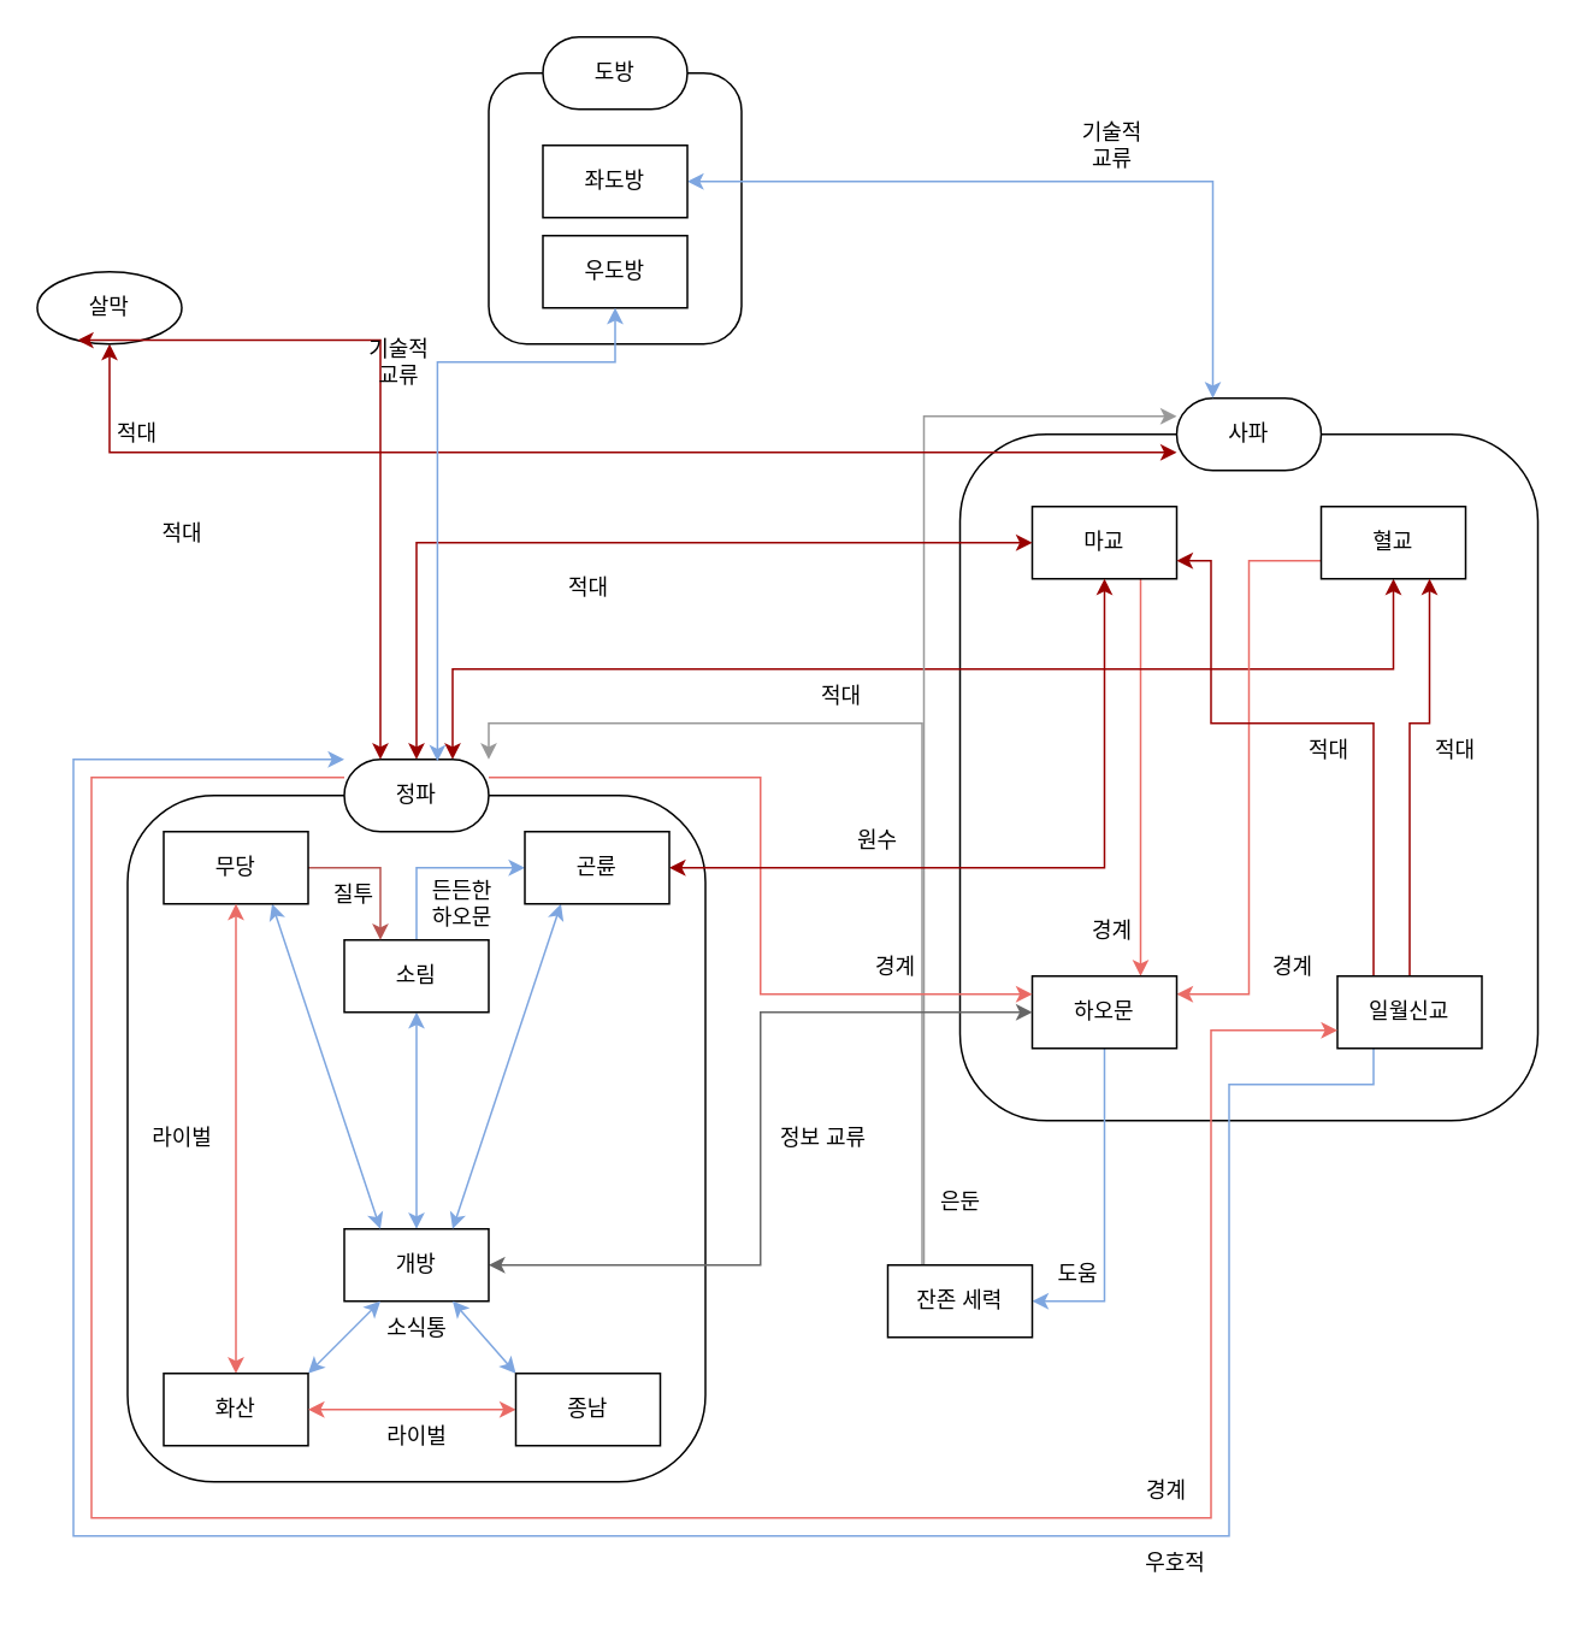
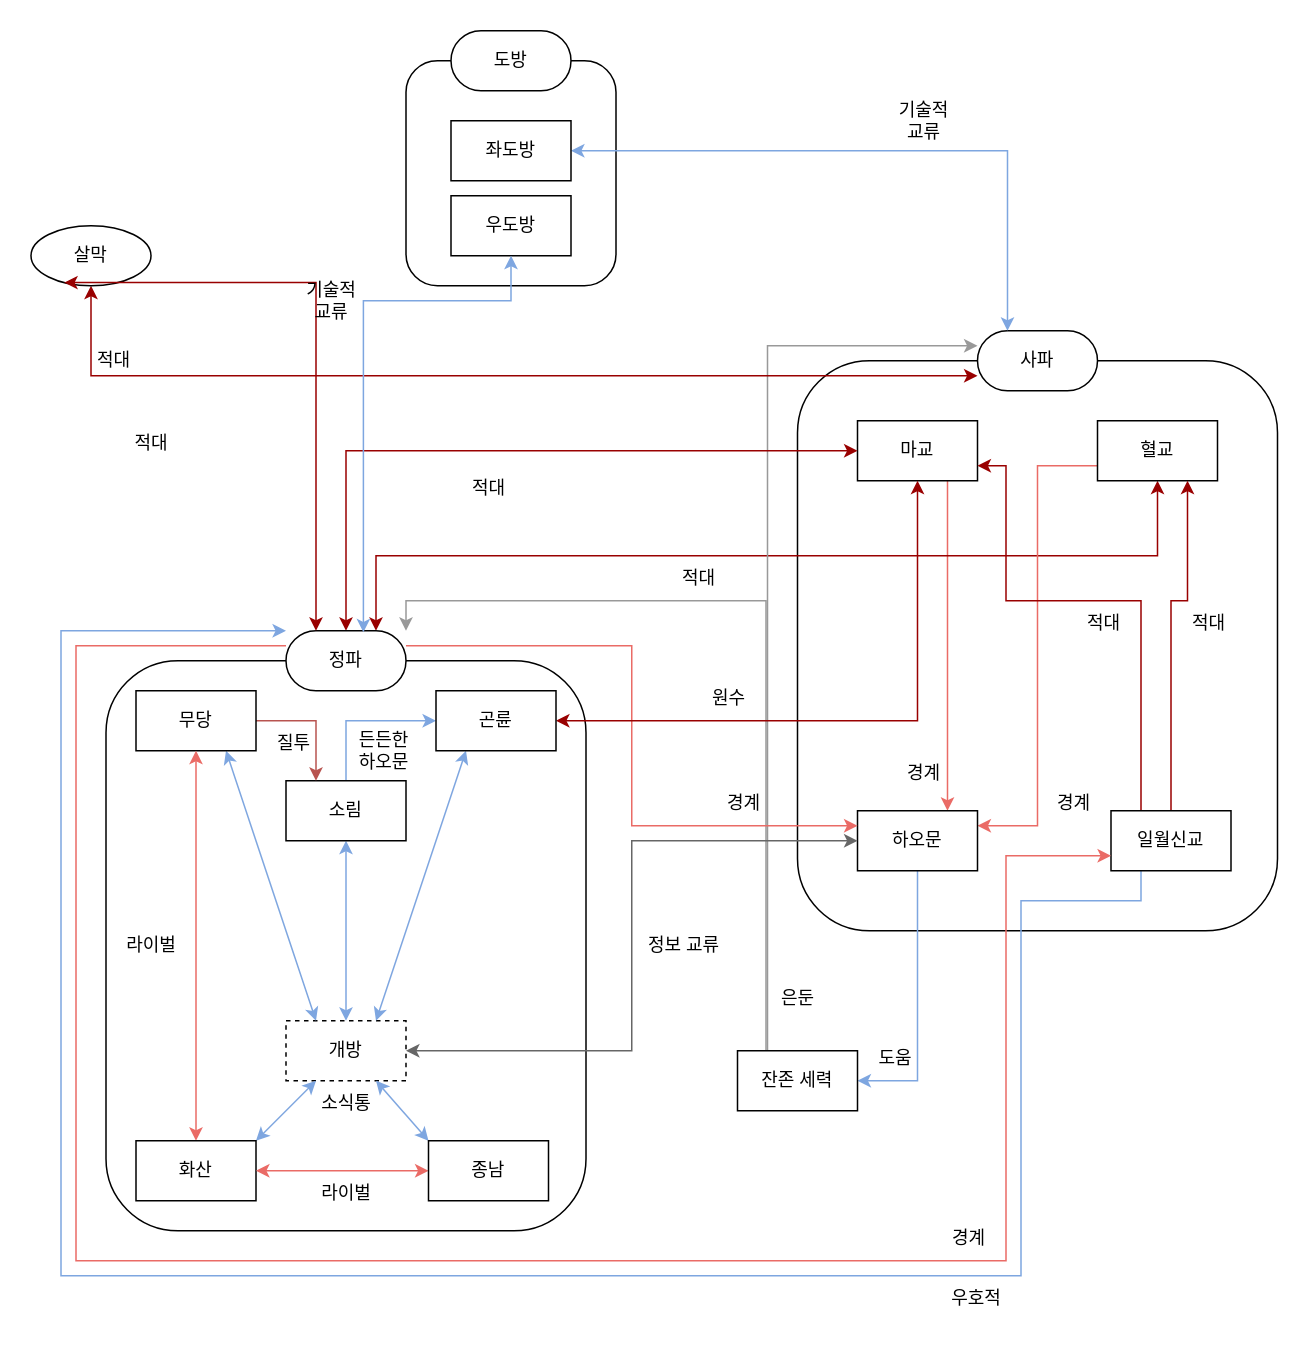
  <mxCell id="0" />
  <mxCell id="1" parent="0" />
  <mxCell id="2" value="" style="whiteSpace=wrap;html=1;fillColor=none;rounded=1;" parent="1" vertex="1"><mxGeometry x="270" y="40" width="140" height="150" as="geometry" /></mxCell>
  <mxCell id="3" value="" style="whiteSpace=wrap;html=1;fillColor=none;rounded=1;" parent="1" vertex="1"><mxGeometry x="531" y="240" width="320" height="380" as="geometry" /></mxCell>
  <mxCell id="4" value="사파" style="rounded=1;whiteSpace=wrap;html=1;arcSize=50;" parent="1" vertex="1"><mxGeometry x="651" y="220" width="80" height="40" as="geometry" /></mxCell>
  <mxCell id="5" style="edgeStyle=orthogonalEdgeStyle;rounded=0;orthogonalLoop=1;jettySize=auto;html=1;exitX=0.75;exitY=1;exitDx=0;exitDy=0;entryX=0.75;entryY=0;entryDx=0;entryDy=0;strokeColor=#EA6B66;" parent="1" source="6" target="11" edge="1"><mxGeometry relative="1" as="geometry" /></mxCell>
  <mxCell id="6" value="마교" style="whiteSpace=wrap;html=1;" parent="1" vertex="1"><mxGeometry x="571" y="280" width="80" height="40" as="geometry" /></mxCell>
  <mxCell id="7" style="edgeStyle=orthogonalEdgeStyle;rounded=0;orthogonalLoop=1;jettySize=auto;html=1;exitX=0.5;exitY=1;exitDx=0;exitDy=0;entryX=0.75;entryY=0;entryDx=0;entryDy=0;startArrow=classic;startFill=1;strokeColor=#990000;" parent="1" source="9" target="30" edge="1"><mxGeometry relative="1" as="geometry" /></mxCell>
  <mxCell id="8" style="edgeStyle=orthogonalEdgeStyle;rounded=0;orthogonalLoop=1;jettySize=auto;html=1;exitX=0;exitY=0.75;exitDx=0;exitDy=0;entryX=1;entryY=0.25;entryDx=0;entryDy=0;strokeColor=#EA6B66;" parent="1" source="9" target="11" edge="1"><mxGeometry relative="1" as="geometry" /></mxCell>
  <mxCell id="9" value="혈교" style="whiteSpace=wrap;html=1;" parent="1" vertex="1"><mxGeometry x="731" y="280" width="80" height="40" as="geometry" /></mxCell>
  <mxCell id="10" style="edgeStyle=orthogonalEdgeStyle;rounded=0;orthogonalLoop=1;jettySize=auto;html=1;exitX=0.5;exitY=1;exitDx=0;exitDy=0;entryX=1;entryY=0.5;entryDx=0;entryDy=0;strokeColor=#7EA6E0;" parent="1" source="11" target="22" edge="1"><mxGeometry relative="1" as="geometry" /></mxCell>
  <mxCell id="11" value="하오문" style="whiteSpace=wrap;html=1;" parent="1" vertex="1"><mxGeometry x="571" y="540" width="80" height="40" as="geometry" /></mxCell>
  <mxCell id="12" style="edgeStyle=orthogonalEdgeStyle;rounded=0;orthogonalLoop=1;jettySize=auto;html=1;exitX=0.25;exitY=1;exitDx=0;exitDy=0;entryX=0;entryY=0;entryDx=0;entryDy=0;strokeColor=#7EA6E0;" parent="1" source="15" target="30" edge="1"><mxGeometry relative="1" as="geometry"><Array as="points"><mxPoint x="760" y="600" /><mxPoint x="680" y="600" /><mxPoint x="680" y="850" /><mxPoint x="40" y="850" /><mxPoint x="40" y="420" /></Array></mxGeometry></mxCell>
  <mxCell id="13" style="edgeStyle=orthogonalEdgeStyle;rounded=0;orthogonalLoop=1;jettySize=auto;html=1;exitX=0.25;exitY=0;exitDx=0;exitDy=0;entryX=1;entryY=0.75;entryDx=0;entryDy=0;strokeColor=#990000;" parent="1" source="15" target="6" edge="1"><mxGeometry relative="1" as="geometry"><Array as="points"><mxPoint x="760" y="400" /><mxPoint x="670" y="400" /><mxPoint x="670" y="310" /></Array></mxGeometry></mxCell>
  <mxCell id="14" style="edgeStyle=orthogonalEdgeStyle;rounded=0;orthogonalLoop=1;jettySize=auto;html=1;exitX=0.5;exitY=0;exitDx=0;exitDy=0;entryX=0.75;entryY=1;entryDx=0;entryDy=0;strokeColor=#990000;" parent="1" source="15" target="9" edge="1"><mxGeometry relative="1" as="geometry"><Array as="points"><mxPoint x="780" y="400" /><mxPoint x="791" y="400" /></Array></mxGeometry></mxCell>
  <mxCell id="15" value="일월신교" style="whiteSpace=wrap;html=1;" parent="1" vertex="1"><mxGeometry x="740" y="540" width="80" height="40" as="geometry" /></mxCell>
  <mxCell id="16" value="도방" style="rounded=1;whiteSpace=wrap;html=1;arcSize=50;" parent="1" vertex="1"><mxGeometry x="300" y="20" width="80" height="40" as="geometry" /></mxCell>
  <mxCell id="17" style="edgeStyle=orthogonalEdgeStyle;rounded=0;orthogonalLoop=1;jettySize=auto;html=1;exitX=1;exitY=0.5;exitDx=0;exitDy=0;entryX=0.25;entryY=0;entryDx=0;entryDy=0;startArrow=classic;startFill=1;strokeColor=#7EA6E0;" parent="1" source="18" target="4" edge="1"><mxGeometry relative="1" as="geometry" /></mxCell>
  <mxCell id="18" value="좌도방" style="whiteSpace=wrap;html=1;" parent="1" vertex="1"><mxGeometry x="300" y="80" width="80" height="40" as="geometry" /></mxCell>
  <mxCell id="19" value="우도방" style="whiteSpace=wrap;html=1;" parent="1" vertex="1"><mxGeometry x="300" y="130" width="80" height="40" as="geometry" /></mxCell>
  <mxCell id="20" style="edgeStyle=orthogonalEdgeStyle;rounded=0;orthogonalLoop=1;jettySize=auto;html=1;exitX=0.25;exitY=0;exitDx=0;exitDy=0;entryX=1;entryY=0;entryDx=0;entryDy=0;strokeColor=#999999;" parent="1" source="22" target="30" edge="1"><mxGeometry relative="1" as="geometry"><Array as="points"><mxPoint x="510" y="700" /><mxPoint x="510" y="400" /><mxPoint x="270" y="400" /></Array></mxGeometry></mxCell>
  <mxCell id="21" style="edgeStyle=orthogonalEdgeStyle;rounded=0;orthogonalLoop=1;jettySize=auto;html=1;exitX=0.25;exitY=0;exitDx=0;exitDy=0;entryX=0;entryY=0.25;entryDx=0;entryDy=0;strokeColor=#999999;" parent="1" source="22" target="4" edge="1"><mxGeometry relative="1" as="geometry" /></mxCell>
  <mxCell id="22" value="잔존 세력" style="whiteSpace=wrap;html=1;" parent="1" vertex="1"><mxGeometry x="491" y="700" width="80" height="40" as="geometry" /></mxCell>
  <mxCell id="23" style="edgeStyle=orthogonalEdgeStyle;rounded=0;orthogonalLoop=1;jettySize=auto;html=1;exitX=0.5;exitY=1;exitDx=0;exitDy=0;entryX=0;entryY=0.75;entryDx=0;entryDy=0;strokeColor=#990000;startArrow=classic;startFill=1;" parent="1" source="24" target="4" edge="1"><mxGeometry relative="1" as="geometry" /></mxCell>
  <mxCell id="24" value="살막" style="ellipse;whiteSpace=wrap;html=1;" parent="1" vertex="1"><mxGeometry x="20" y="150" width="80" height="40" as="geometry" /></mxCell>
  <mxCell id="25" style="edgeStyle=orthogonalEdgeStyle;rounded=0;orthogonalLoop=1;jettySize=auto;html=1;exitX=0.5;exitY=0;exitDx=0;exitDy=0;entryX=0;entryY=0.5;entryDx=0;entryDy=0;strokeColor=#990000;endArrow=classic;endFill=1;startArrow=classic;startFill=1;" parent="1" source="30" target="6" edge="1"><mxGeometry relative="1" as="geometry" /></mxCell>
  <mxCell id="26" value="적대" style="text;html=1;align=center;verticalAlign=middle;resizable=0;points=[];autosize=1;strokeColor=none;fillColor=none;" parent="1" vertex="1"><mxGeometry x="300" y="310" width="50" height="30" as="geometry" /></mxCell>
  <mxCell id="27" value="" style="whiteSpace=wrap;html=1;fillColor=none;rounded=1;" parent="1" vertex="1"><mxGeometry x="70" y="440" width="320" height="380" as="geometry" /></mxCell>
  <mxCell id="28" style="edgeStyle=orthogonalEdgeStyle;rounded=0;orthogonalLoop=1;jettySize=auto;html=1;exitX=1;exitY=0.25;exitDx=0;exitDy=0;entryX=0;entryY=0.25;entryDx=0;entryDy=0;strokeColor=#EA6B66;" parent="1" source="30" target="11" edge="1"><mxGeometry relative="1" as="geometry" /></mxCell>
  <mxCell id="29" style="edgeStyle=orthogonalEdgeStyle;rounded=0;orthogonalLoop=1;jettySize=auto;html=1;exitX=0;exitY=0.25;exitDx=0;exitDy=0;entryX=0;entryY=0.75;entryDx=0;entryDy=0;strokeColor=#EA6B66;" parent="1" source="30" target="15" edge="1"><mxGeometry relative="1" as="geometry"><Array as="points"><mxPoint x="50" y="430" /><mxPoint x="50" y="840" /><mxPoint x="670" y="840" /><mxPoint x="670" y="570" /></Array></mxGeometry></mxCell>
  <mxCell id="30" value="정파" style="rounded=1;whiteSpace=wrap;html=1;arcSize=50;" parent="1" vertex="1"><mxGeometry x="190" y="420" width="80" height="40" as="geometry" /></mxCell>
  <mxCell id="31" style="rounded=0;orthogonalLoop=1;jettySize=auto;html=1;exitX=0.5;exitY=1;exitDx=0;exitDy=0;entryX=0.5;entryY=0;entryDx=0;entryDy=0;startArrow=classic;startFill=1;strokeColor=#7EA6E0;" parent="1" source="33" target="35" edge="1"><mxGeometry relative="1" as="geometry" /></mxCell>
  <mxCell id="32" style="edgeStyle=orthogonalEdgeStyle;rounded=0;orthogonalLoop=1;jettySize=auto;html=1;exitX=0.5;exitY=0;exitDx=0;exitDy=0;entryX=0;entryY=0.5;entryDx=0;entryDy=0;strokeColor=#7EA6E0;" parent="1" source="33" target="47" edge="1"><mxGeometry relative="1" as="geometry" /></mxCell>
  <mxCell id="33" value="소림" style="whiteSpace=wrap;html=1;" parent="1" vertex="1"><mxGeometry x="190" y="520" width="80" height="40" as="geometry" /></mxCell>
  <mxCell id="34" style="edgeStyle=orthogonalEdgeStyle;rounded=0;orthogonalLoop=1;jettySize=auto;html=1;exitX=1;exitY=0.5;exitDx=0;exitDy=0;entryX=0;entryY=0.5;entryDx=0;entryDy=0;strokeColor=#666666;startArrow=classic;startFill=1;" parent="1" source="35" target="11" edge="1"><mxGeometry relative="1" as="geometry" /></mxCell>
- <mxCell id="35" value="개방" style="whiteSpace=wrap;html=1;" parent="1" vertex="1"><mxGeometry x="190" y="680" width="80" height="40" as="geometry" /></mxCell>
+ <mxCell id="35" value="개방" style="whiteSpace=wrap;html=1;dashed=1;" parent="1" vertex="1"><mxGeometry x="190" y="680" width="80" height="40" as="geometry" /></mxCell>
  <mxCell id="36" style="rounded=0;orthogonalLoop=1;jettySize=auto;html=1;exitX=0.75;exitY=1;exitDx=0;exitDy=0;entryX=0.25;entryY=0;entryDx=0;entryDy=0;startArrow=classic;startFill=1;strokeColor=#7EA6E0;" parent="1" source="38" target="35" edge="1"><mxGeometry relative="1" as="geometry" /></mxCell>
  <mxCell id="37" style="edgeStyle=orthogonalEdgeStyle;rounded=0;orthogonalLoop=1;jettySize=auto;html=1;exitX=1;exitY=0.5;exitDx=0;exitDy=0;entryX=0.25;entryY=0;entryDx=0;entryDy=0;fillColor=#f8cecc;strokeColor=#b85450;" parent="1" source="38" target="33" edge="1"><mxGeometry relative="1" as="geometry" /></mxCell>
  <mxCell id="38" value="무당" style="whiteSpace=wrap;html=1;" parent="1" vertex="1"><mxGeometry x="90" y="460" width="80" height="40" as="geometry" /></mxCell>
  <mxCell id="39" style="edgeStyle=orthogonalEdgeStyle;rounded=0;orthogonalLoop=1;jettySize=auto;html=1;exitX=0.5;exitY=0;exitDx=0;exitDy=0;entryX=0.5;entryY=1;entryDx=0;entryDy=0;strokeColor=#EA6B66;startArrow=classic;startFill=1;" parent="1" source="41" target="38" edge="1"><mxGeometry relative="1" as="geometry" /></mxCell>
  <mxCell id="40" style="rounded=0;orthogonalLoop=1;jettySize=auto;html=1;exitX=1;exitY=0;exitDx=0;exitDy=0;entryX=0.25;entryY=1;entryDx=0;entryDy=0;startArrow=classic;startFill=1;strokeColor=#7EA6E0;" parent="1" source="41" target="35" edge="1"><mxGeometry relative="1" as="geometry" /></mxCell>
  <mxCell id="41" value="화산" style="whiteSpace=wrap;html=1;" parent="1" vertex="1"><mxGeometry x="90" y="760" width="80" height="40" as="geometry" /></mxCell>
  <mxCell id="42" style="edgeStyle=orthogonalEdgeStyle;rounded=0;orthogonalLoop=1;jettySize=auto;html=1;exitX=0;exitY=0.5;exitDx=0;exitDy=0;strokeColor=#EA6B66;startArrow=classic;startFill=1;" parent="1" source="44" target="41" edge="1"><mxGeometry relative="1" as="geometry" /></mxCell>
  <mxCell id="43" style="rounded=0;orthogonalLoop=1;jettySize=auto;html=1;exitX=0;exitY=0;exitDx=0;exitDy=0;entryX=0.75;entryY=1;entryDx=0;entryDy=0;startArrow=classic;startFill=1;strokeColor=#7EA6E0;" parent="1" source="44" target="35" edge="1"><mxGeometry relative="1" as="geometry" /></mxCell>
  <mxCell id="44" value="종남" style="whiteSpace=wrap;html=1;" parent="1" vertex="1"><mxGeometry x="285" y="760" width="80" height="40" as="geometry" /></mxCell>
  <mxCell id="45" style="rounded=0;orthogonalLoop=1;jettySize=auto;html=1;exitX=0.25;exitY=1;exitDx=0;exitDy=0;entryX=0.75;entryY=0;entryDx=0;entryDy=0;startArrow=classic;startFill=1;strokeColor=#7EA6E0;" parent="1" source="47" target="35" edge="1"><mxGeometry relative="1" as="geometry" /></mxCell>
  <mxCell id="46" style="edgeStyle=orthogonalEdgeStyle;rounded=0;orthogonalLoop=1;jettySize=auto;html=1;exitX=1;exitY=0.5;exitDx=0;exitDy=0;entryX=0.5;entryY=1;entryDx=0;entryDy=0;strokeColor=#990000;startArrow=classic;startFill=1;" parent="1" source="47" target="6" edge="1"><mxGeometry relative="1" as="geometry" /></mxCell>
  <mxCell id="47" value="곤륜" style="whiteSpace=wrap;html=1;" parent="1" vertex="1"><mxGeometry x="290" y="460" width="80" height="40" as="geometry" /></mxCell>
  <mxCell id="48" value="라이벌" style="text;html=1;align=center;verticalAlign=middle;resizable=0;points=[];autosize=1;strokeColor=none;fillColor=none;" parent="1" vertex="1"><mxGeometry x="200" y="780" width="60" height="30" as="geometry" /></mxCell>
  <mxCell id="49" value="라이벌" style="text;html=1;align=center;verticalAlign=middle;resizable=0;points=[];autosize=1;strokeColor=none;fillColor=none;" parent="1" vertex="1"><mxGeometry x="70" y="615" width="60" height="30" as="geometry" /></mxCell>
  <mxCell id="50" value="소식통" style="text;html=1;align=center;verticalAlign=middle;resizable=0;points=[];autosize=1;strokeColor=none;fillColor=none;" parent="1" vertex="1"><mxGeometry x="200" y="720" width="60" height="30" as="geometry" /></mxCell>
  <mxCell id="51" value="든든한&lt;br&gt;하오문" style="text;html=1;align=center;verticalAlign=middle;resizable=0;points=[];autosize=1;strokeColor=none;fillColor=none;" parent="1" vertex="1"><mxGeometry x="225" y="480" width="60" height="40" as="geometry" /></mxCell>
  <mxCell id="52" value="질투" style="text;html=1;align=center;verticalAlign=middle;resizable=0;points=[];autosize=1;strokeColor=none;fillColor=none;" parent="1" vertex="1"><mxGeometry x="170" y="480" width="50" height="30" as="geometry" /></mxCell>
  <mxCell id="53" value="적대" style="text;html=1;align=center;verticalAlign=middle;resizable=0;points=[];autosize=1;strokeColor=none;fillColor=none;" parent="1" vertex="1"><mxGeometry x="440" y="370" width="50" height="30" as="geometry" /></mxCell>
  <mxCell id="54" value="원수" style="text;html=1;align=center;verticalAlign=middle;resizable=0;points=[];autosize=1;strokeColor=none;fillColor=none;" parent="1" vertex="1"><mxGeometry x="460" y="450" width="50" height="30" as="geometry" /></mxCell>
  <mxCell id="55" value="정보 교류" style="text;html=1;align=center;verticalAlign=middle;resizable=0;points=[];autosize=1;strokeColor=none;fillColor=none;" parent="1" vertex="1"><mxGeometry x="420" y="615" width="70" height="30" as="geometry" /></mxCell>
  <mxCell id="56" value="경계" style="text;html=1;align=center;verticalAlign=middle;resizable=0;points=[];autosize=1;strokeColor=none;fillColor=none;" parent="1" vertex="1"><mxGeometry x="470" y="520" width="50" height="30" as="geometry" /></mxCell>
  <mxCell id="57" value="경계" style="text;html=1;align=center;verticalAlign=middle;resizable=0;points=[];autosize=1;strokeColor=none;fillColor=none;" parent="1" vertex="1"><mxGeometry x="590" y="500" width="50" height="30" as="geometry" /></mxCell>
  <mxCell id="58" value="경계" style="text;html=1;align=center;verticalAlign=middle;resizable=0;points=[];autosize=1;strokeColor=none;fillColor=none;" parent="1" vertex="1"><mxGeometry x="690" y="520" width="50" height="30" as="geometry" /></mxCell>
  <mxCell id="59" value="경계" style="text;html=1;align=center;verticalAlign=middle;resizable=0;points=[];autosize=1;strokeColor=none;fillColor=none;" parent="1" vertex="1"><mxGeometry x="620" y="810" width="50" height="30" as="geometry" /></mxCell>
  <mxCell id="60" value="우호적" style="text;html=1;align=center;verticalAlign=middle;resizable=0;points=[];autosize=1;strokeColor=none;fillColor=none;" parent="1" vertex="1"><mxGeometry x="620" y="850" width="60" height="30" as="geometry" /></mxCell>
  <mxCell id="61" value="은둔" style="text;html=1;align=center;verticalAlign=middle;resizable=0;points=[];autosize=1;strokeColor=none;fillColor=none;" parent="1" vertex="1"><mxGeometry x="506" y="650" width="50" height="30" as="geometry" /></mxCell>
  <mxCell id="62" value="도움" style="text;html=1;align=center;verticalAlign=middle;resizable=0;points=[];autosize=1;strokeColor=none;fillColor=none;" parent="1" vertex="1"><mxGeometry x="571" y="690" width="50" height="30" as="geometry" /></mxCell>
  <mxCell id="63" style="edgeStyle=orthogonalEdgeStyle;rounded=0;orthogonalLoop=1;jettySize=auto;html=1;exitX=0.25;exitY=1;exitDx=0;exitDy=0;entryX=0.25;entryY=0;entryDx=0;entryDy=0;startArrow=classic;startFill=1;strokeColor=#990000;" parent="1" source="24" target="30" edge="1"><mxGeometry relative="1" as="geometry" /></mxCell>
  <mxCell id="64" value="적대" style="text;html=1;align=center;verticalAlign=middle;resizable=0;points=[];autosize=1;strokeColor=none;fillColor=none;" parent="1" vertex="1"><mxGeometry x="75" y="280" width="50" height="30" as="geometry" /></mxCell>
  <mxCell id="65" value="적대" style="text;html=1;align=center;verticalAlign=middle;resizable=0;points=[];autosize=1;strokeColor=none;fillColor=none;" parent="1" vertex="1"><mxGeometry x="50" y="225" width="50" height="30" as="geometry" /></mxCell>
  <mxCell id="66" value="기술적&lt;br&gt;교류" style="text;html=1;align=center;verticalAlign=middle;resizable=0;points=[];autosize=1;strokeColor=none;fillColor=none;" parent="1" vertex="1"><mxGeometry x="190" y="180" width="60" height="40" as="geometry" /></mxCell>
  <mxCell id="67" value="기술적&lt;br&gt;교류" style="text;html=1;align=center;verticalAlign=middle;resizable=0;points=[];autosize=1;strokeColor=none;fillColor=none;" parent="1" vertex="1"><mxGeometry x="585" y="60" width="60" height="40" as="geometry" /></mxCell>
  <mxCell id="68" value="적대" style="text;html=1;align=center;verticalAlign=middle;resizable=0;points=[];autosize=1;strokeColor=none;fillColor=none;" parent="1" vertex="1"><mxGeometry x="710" y="400" width="50" height="30" as="geometry" /></mxCell>
  <mxCell id="69" value="적대" style="text;html=1;align=center;verticalAlign=middle;resizable=0;points=[];autosize=1;strokeColor=none;fillColor=none;" parent="1" vertex="1"><mxGeometry x="780" y="400" width="50" height="30" as="geometry" /></mxCell>
  <mxCell id="70" style="edgeStyle=orthogonalEdgeStyle;rounded=0;orthogonalLoop=1;jettySize=auto;html=1;exitX=0.5;exitY=1;exitDx=0;exitDy=0;entryX=0.645;entryY=0.027;entryDx=0;entryDy=0;entryPerimeter=0;strokeColor=#7EA6E0;startArrow=classic;startFill=1;" parent="1" source="19" target="30" edge="1"><mxGeometry relative="1" as="geometry"><Array as="points"><mxPoint x="340" y="200" /><mxPoint x="242" y="200" /></Array></mxGeometry></mxCell>
